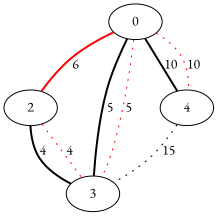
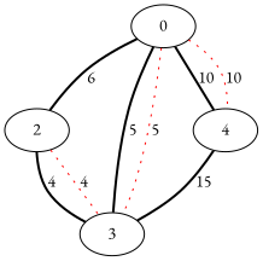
  graph {
    fontname="EB Garamond"
    node [fontname="EB Garamond"]
    edge [fontname="EB Garamond" style=bold]
    2
    3
    0
    n4 [label=4]
    2 -- 3 [label=4]
    2 -- 3 [color=red label=4 style=dotted]
-   0 -- 2 [label=6 color=red]
+   0 -- 2 [label=6]
    0 -- 3 [label=5]
    0 -- 3 [color=red label=5 style=dotted]
    0 -- n4 [label=10]
    0 -- n4 [color=red label=10 style=dotted]
-   n4 -- 3 [label=15 style=dotted]
+   n4 -- 3 [label=15]
  }
